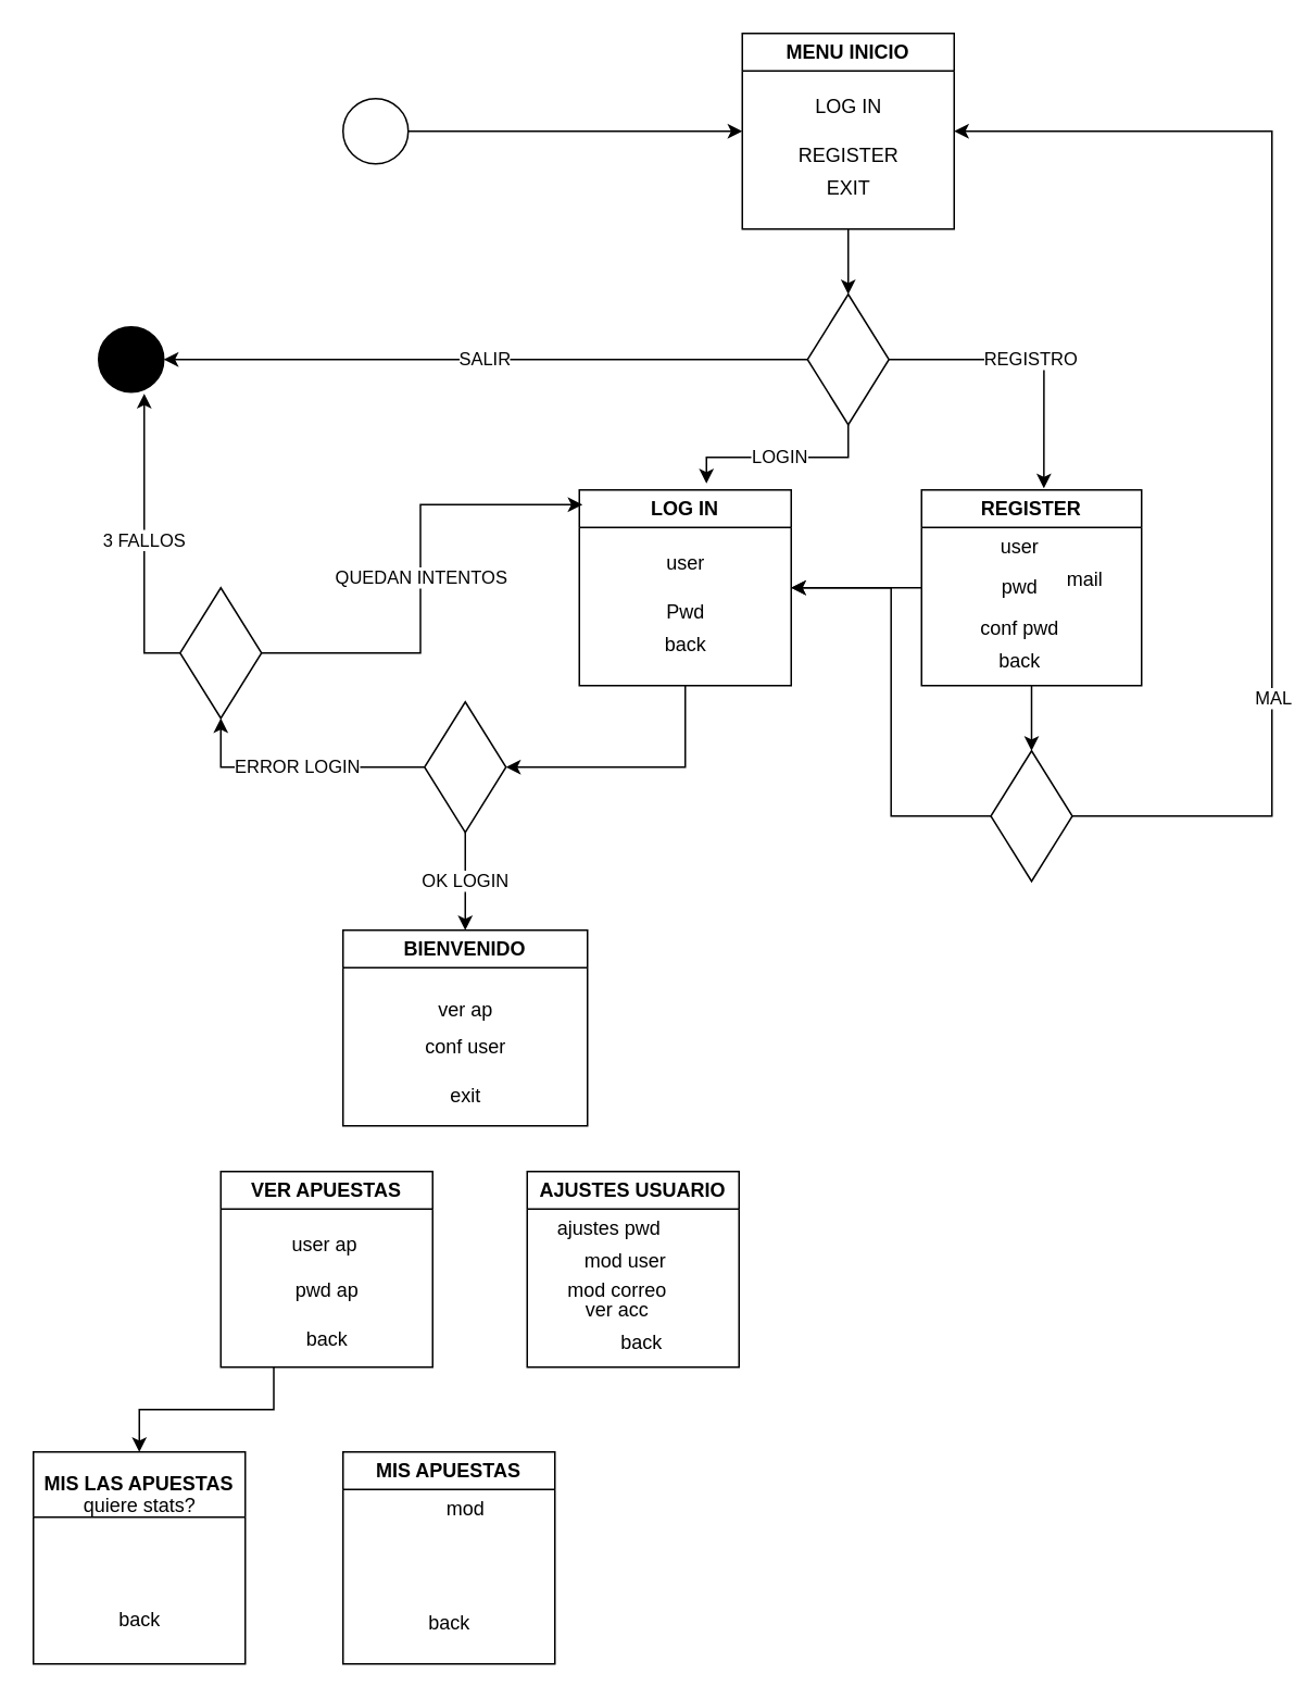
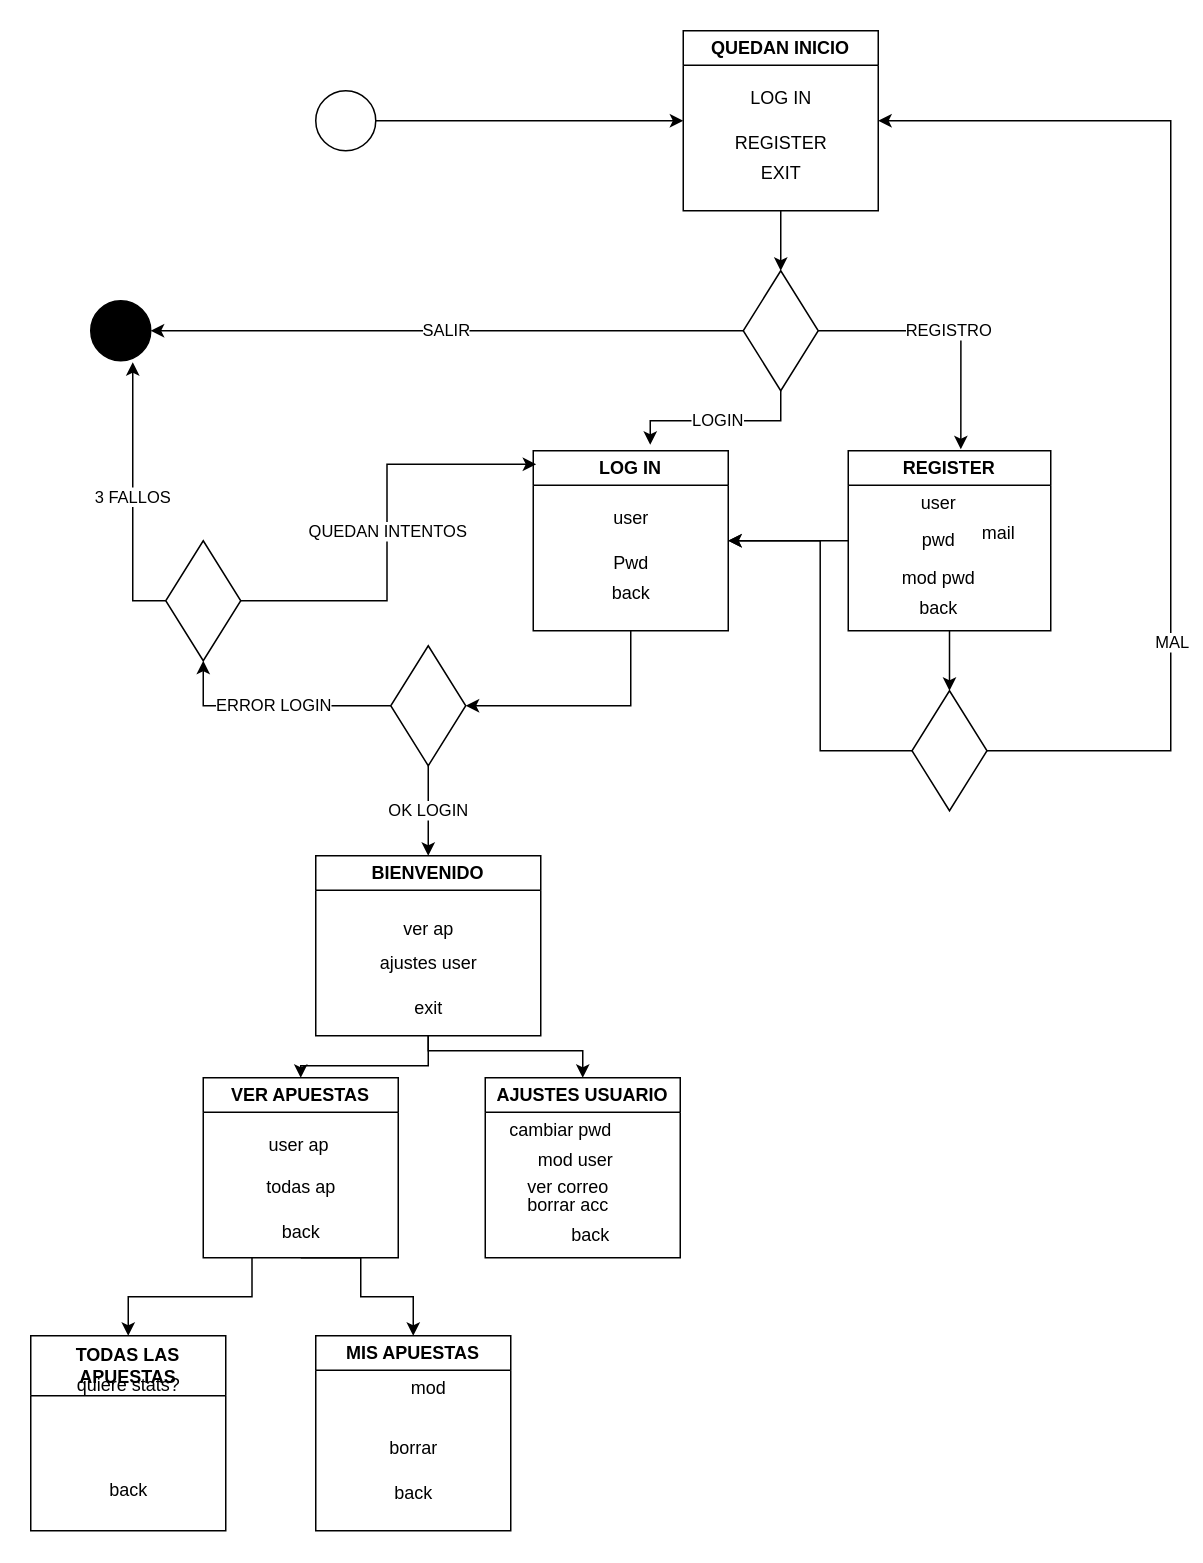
  <mxCell id="0" />
  <mxCell id="1" parent="0" />
- <mxCell id="2" value="MENU INICIO" style="swimlane;whiteSpace=wrap;html=1;" parent="1" vertex="1"><mxGeometry x="455" y="20" width="130" height="120" as="geometry" /></mxCell>
+ <mxCell id="2" value="QUEDAN INICIO" style="swimlane;whiteSpace=wrap;html=1;" parent="1" vertex="1"><mxGeometry x="455" y="20" width="130" height="120" as="geometry" /></mxCell>
  <mxCell id="3" value="LOG IN" style="text;html=1;align=center;verticalAlign=middle;resizable=0;points=[];autosize=1;strokeColor=none;fillColor=none;" parent="2" vertex="1"><mxGeometry x="35" y="30" width="60" height="30" as="geometry" /></mxCell>
  <mxCell id="4" value="REGISTER" style="text;html=1;align=center;verticalAlign=middle;resizable=0;points=[];autosize=1;strokeColor=none;fillColor=none;" parent="2" vertex="1"><mxGeometry x="25" y="60" width="80" height="30" as="geometry" /></mxCell>
  <mxCell id="5" value="EXIT" style="text;html=1;align=center;verticalAlign=middle;resizable=0;points=[];autosize=1;strokeColor=none;fillColor=none;" parent="2" vertex="1"><mxGeometry x="40" y="80" width="50" height="30" as="geometry" /></mxCell>
+ <mxCell id="6" style="edgeStyle=orthogonalEdgeStyle;rounded=0;orthogonalLoop=1;jettySize=auto;html=1;exitX=0.5;exitY=1;exitDx=0;exitDy=0;entryX=0.5;entryY=0;entryDx=0;entryDy=0;" parent="1" source="8" target="22" edge="1"><mxGeometry relative="1" as="geometry"><Array as="points"><mxPoint x="240" y="838" /><mxPoint x="240" y="864" /><mxPoint x="275" y="864" /></Array></mxGeometry></mxCell>
  <mxCell id="7" style="edgeStyle=orthogonalEdgeStyle;rounded=0;orthogonalLoop=1;jettySize=auto;html=1;exitX=0.25;exitY=1;exitDx=0;exitDy=0;entryX=0.5;entryY=0;entryDx=0;entryDy=0;" parent="1" source="8" target="26" edge="1"><mxGeometry relative="1" as="geometry" /></mxCell>
  <mxCell id="8" value="VER APUESTAS" style="swimlane;whiteSpace=wrap;html=1;" parent="1" vertex="1"><mxGeometry x="135" y="718" width="130" height="120" as="geometry" /></mxCell>
  <mxCell id="9" value="user ap" style="text;html=1;strokeColor=none;fillColor=none;align=center;verticalAlign=middle;whiteSpace=wrap;rounded=0;" parent="8" vertex="1"><mxGeometry x="34" y="30" width="60" height="30" as="geometry" /></mxCell>
- <mxCell id="10" value="pwd ap" style="text;html=1;align=center;verticalAlign=middle;resizable=0;points=[];autosize=1;strokeColor=none;fillColor=none;" parent="8" vertex="1"><mxGeometry x="30" y="58" width="70" height="30" as="geometry" /></mxCell>
+ <mxCell id="10" value="todas ap" style="text;html=1;align=center;verticalAlign=middle;resizable=0;points=[];autosize=1;strokeColor=none;fillColor=none;" parent="8" vertex="1"><mxGeometry x="30" y="58" width="70" height="30" as="geometry" /></mxCell>
  <mxCell id="11" value="back" style="text;html=1;align=center;verticalAlign=middle;resizable=0;points=[];autosize=1;strokeColor=none;fillColor=none;" parent="8" vertex="1"><mxGeometry x="40" y="88" width="50" height="30" as="geometry" /></mxCell>
  <mxCell id="12" value="AJUSTES USUARIO" style="swimlane;whiteSpace=wrap;html=1;" parent="1" vertex="1"><mxGeometry x="323" y="718" width="130" height="120" as="geometry" /></mxCell>
- <mxCell id="13" value="mod correo" style="text;html=1;align=center;verticalAlign=middle;resizable=0;points=[];autosize=1;strokeColor=none;fillColor=none;" parent="12" vertex="1"><mxGeometry x="15" y="58" width="80" height="30" as="geometry" /></mxCell>
+ <mxCell id="13" value="ver correo" style="text;html=1;align=center;verticalAlign=middle;resizable=0;points=[];autosize=1;strokeColor=none;fillColor=none;" parent="12" vertex="1"><mxGeometry x="15" y="58" width="80" height="30" as="geometry" /></mxCell>
  <mxCell id="14" style="edgeStyle=orthogonalEdgeStyle;rounded=0;orthogonalLoop=1;jettySize=auto;html=1;exitX=0;exitY=0.5;exitDx=0;exitDy=0;entryX=1;entryY=0.5;entryDx=0;entryDy=0;" parent="1" source="16" target="29" edge="1"><mxGeometry relative="1" as="geometry" /></mxCell>
  <mxCell id="15" style="edgeStyle=orthogonalEdgeStyle;rounded=0;orthogonalLoop=1;jettySize=auto;html=1;entryX=0.5;entryY=0;entryDx=0;entryDy=0;" parent="1" source="16" target="49" edge="1"><mxGeometry relative="1" as="geometry" /></mxCell>
  <mxCell id="16" value="REGISTER" style="swimlane;whiteSpace=wrap;html=1;" parent="1" vertex="1"><mxGeometry x="565" y="300" width="135" height="120" as="geometry" /></mxCell>
- <mxCell id="17" value="conf pwd" style="text;html=1;align=center;verticalAlign=middle;resizable=0;points=[];autosize=1;strokeColor=none;fillColor=none;" parent="16" vertex="1"><mxGeometry x="25" y="70" width="70" height="30" as="geometry" /></mxCell>
+ <mxCell id="17" value="mod pwd" style="text;html=1;align=center;verticalAlign=middle;resizable=0;points=[];autosize=1;strokeColor=none;fillColor=none;" parent="16" vertex="1"><mxGeometry x="25" y="70" width="70" height="30" as="geometry" /></mxCell>
  <mxCell id="18" value="user" style="text;html=1;align=center;verticalAlign=middle;resizable=0;points=[];autosize=1;strokeColor=none;fillColor=none;" parent="16" vertex="1"><mxGeometry x="35" y="20" width="50" height="30" as="geometry" /></mxCell>
  <mxCell id="19" value="back" style="text;html=1;align=center;verticalAlign=middle;resizable=0;points=[];autosize=1;strokeColor=none;fillColor=none;" parent="16" vertex="1"><mxGeometry x="35" y="90" width="50" height="30" as="geometry" /></mxCell>
  <mxCell id="20" value="pwd" style="text;html=1;align=center;verticalAlign=middle;resizable=0;points=[];autosize=1;strokeColor=none;fillColor=none;" parent="16" vertex="1"><mxGeometry x="35" y="45" width="50" height="30" as="geometry" /></mxCell>
  <mxCell id="21" value="mail" style="text;html=1;align=center;verticalAlign=middle;resizable=0;points=[];autosize=1;strokeColor=none;fillColor=none;" parent="16" vertex="1"><mxGeometry x="75" y="40" width="50" height="30" as="geometry" /></mxCell>
  <mxCell id="22" value="MIS APUESTAS" style="swimlane;whiteSpace=wrap;html=1;" parent="1" vertex="1"><mxGeometry x="210" y="890" width="130" height="130" as="geometry" /></mxCell>
  <mxCell id="23" value="mod" style="text;html=1;align=center;verticalAlign=middle;resizable=0;points=[];autosize=1;strokeColor=none;fillColor=none;" parent="22" vertex="1"><mxGeometry x="50" y="20" width="50" height="30" as="geometry" /></mxCell>
  <mxCell id="24" value="back" style="text;html=1;align=center;verticalAlign=middle;resizable=0;points=[];autosize=1;strokeColor=none;fillColor=none;" parent="22" vertex="1"><mxGeometry x="40" y="90" width="50" height="30" as="geometry" /></mxCell>
- <mxCell id="26" value="MIS LAS APUESTAS" style="swimlane;whiteSpace=wrap;html=1;startSize=40;" parent="1" vertex="1"><mxGeometry x="20" y="890" width="130" height="130" as="geometry" /></mxCell>
+ <mxCell id="25" value="borrar" style="text;html=1;align=center;verticalAlign=middle;resizable=0;points=[];autosize=1;strokeColor=none;fillColor=none;" parent="22" vertex="1"><mxGeometry x="35" y="60" width="60" height="30" as="geometry" /></mxCell>
+ <mxCell id="26" value="TODAS LAS APUESTAS" style="swimlane;whiteSpace=wrap;html=1;startSize=40;" parent="1" vertex="1"><mxGeometry x="20" y="890" width="130" height="130" as="geometry" /></mxCell>
  <mxCell id="27" value="quiere stats?" style="text;html=1;align=center;verticalAlign=middle;resizable=0;points=[];autosize=1;strokeColor=none;fillColor=none;" parent="26" vertex="1"><mxGeometry x="20" y="18" width="90" height="30" as="geometry" /></mxCell>
  <mxCell id="28" style="edgeStyle=orthogonalEdgeStyle;rounded=0;orthogonalLoop=1;jettySize=auto;html=1;exitX=0.5;exitY=1;exitDx=0;exitDy=0;entryX=1;entryY=0.5;entryDx=0;entryDy=0;" parent="1" source="29" target="51" edge="1"><mxGeometry relative="1" as="geometry" /></mxCell>
  <mxCell id="29" value="LOG IN" style="swimlane;whiteSpace=wrap;html=1;startSize=23;" parent="1" vertex="1"><mxGeometry x="355" y="300" width="130" height="120" as="geometry" /></mxCell>
  <mxCell id="30" value="Pwd" style="text;html=1;align=center;verticalAlign=middle;resizable=0;points=[];autosize=1;strokeColor=none;fillColor=none;" parent="29" vertex="1"><mxGeometry x="40" y="60" width="50" height="30" as="geometry" /></mxCell>
  <mxCell id="31" value="user" style="text;html=1;align=center;verticalAlign=middle;resizable=0;points=[];autosize=1;strokeColor=none;fillColor=none;" parent="29" vertex="1"><mxGeometry x="40" y="30" width="50" height="30" as="geometry" /></mxCell>
  <mxCell id="32" value="back" style="text;html=1;align=center;verticalAlign=middle;resizable=0;points=[];autosize=1;strokeColor=none;fillColor=none;" parent="29" vertex="1"><mxGeometry x="40" y="80" width="50" height="30" as="geometry" /></mxCell>
+ <mxCell id="33" style="edgeStyle=orthogonalEdgeStyle;rounded=0;orthogonalLoop=1;jettySize=auto;html=1;exitX=0.5;exitY=1;exitDx=0;exitDy=0;" parent="1" source="35" target="8" edge="1"><mxGeometry relative="1" as="geometry" /></mxCell>
+ <mxCell id="34" style="edgeStyle=orthogonalEdgeStyle;rounded=0;orthogonalLoop=1;jettySize=auto;html=1;exitX=0.5;exitY=1;exitDx=0;exitDy=0;entryX=0.5;entryY=0;entryDx=0;entryDy=0;" parent="1" source="35" target="12" edge="1"><mxGeometry relative="1" as="geometry"><Array as="points"><mxPoint x="285" y="700" /><mxPoint x="388" y="700" /></Array></mxGeometry></mxCell>
  <mxCell id="35" value="&lt;b style=&quot;border-color: var(--border-color);&quot;&gt;BIENVENIDO&lt;/b&gt;" style="swimlane;whiteSpace=wrap;html=1;startSize=23;" parent="1" vertex="1"><mxGeometry x="210" y="570" width="150" height="120" as="geometry" /></mxCell>
- <mxCell id="36" value="conf user" style="text;html=1;align=center;verticalAlign=middle;resizable=0;points=[];autosize=1;strokeColor=none;fillColor=none;" parent="35" vertex="1"><mxGeometry x="30" y="56.5" width="90" height="30" as="geometry" /></mxCell>
+ <mxCell id="36" value="ajustes user" style="text;html=1;align=center;verticalAlign=middle;resizable=0;points=[];autosize=1;strokeColor=none;fillColor=none;" parent="35" vertex="1"><mxGeometry x="30" y="56.5" width="90" height="30" as="geometry" /></mxCell>
  <mxCell id="37" value="ver ap" style="text;html=1;align=center;verticalAlign=middle;resizable=0;points=[];autosize=1;strokeColor=none;fillColor=none;" parent="35" vertex="1"><mxGeometry x="45" y="33.5" width="60" height="30" as="geometry" /></mxCell>
  <mxCell id="38" value="exit" style="text;html=1;align=center;verticalAlign=middle;resizable=0;points=[];autosize=1;strokeColor=none;fillColor=none;" parent="35" vertex="1"><mxGeometry x="55" y="86.5" width="40" height="30" as="geometry" /></mxCell>
  <mxCell id="39" value="back" style="text;html=1;align=center;verticalAlign=middle;resizable=0;points=[];autosize=1;strokeColor=none;fillColor=none;" parent="1" vertex="1"><mxGeometry x="60" y="978" width="50" height="30" as="geometry" /></mxCell>
- <mxCell id="40" value="ajustes pwd" style="text;html=1;align=center;verticalAlign=middle;resizable=0;points=[];autosize=1;strokeColor=none;fillColor=none;" parent="1" vertex="1"><mxGeometry x="328" y="738" width="90" height="30" as="geometry" /></mxCell>
+ <mxCell id="40" value="cambiar pwd" style="text;html=1;align=center;verticalAlign=middle;resizable=0;points=[];autosize=1;strokeColor=none;fillColor=none;" parent="1" vertex="1"><mxGeometry x="328" y="738" width="90" height="30" as="geometry" /></mxCell>
  <mxCell id="41" value="mod user" style="text;html=1;align=center;verticalAlign=middle;resizable=0;points=[];autosize=1;strokeColor=none;fillColor=none;" parent="1" vertex="1"><mxGeometry x="348" y="758" width="70" height="30" as="geometry" /></mxCell>
- <mxCell id="42" value="ver acc" style="text;html=1;align=center;verticalAlign=middle;resizable=0;points=[];autosize=1;strokeColor=none;fillColor=none;" parent="1" vertex="1"><mxGeometry x="338" y="788" width="80" height="30" as="geometry" /></mxCell>
+ <mxCell id="42" value="borrar acc" style="text;html=1;align=center;verticalAlign=middle;resizable=0;points=[];autosize=1;strokeColor=none;fillColor=none;" parent="1" vertex="1"><mxGeometry x="338" y="788" width="80" height="30" as="geometry" /></mxCell>
  <mxCell id="43" value="back" style="text;html=1;align=center;verticalAlign=middle;resizable=0;points=[];autosize=1;strokeColor=none;fillColor=none;" parent="1" vertex="1"><mxGeometry x="368" y="808" width="50" height="30" as="geometry" /></mxCell>
  <mxCell id="44" style="edgeStyle=orthogonalEdgeStyle;rounded=0;orthogonalLoop=1;jettySize=auto;html=1;entryX=0;entryY=0.5;entryDx=0;entryDy=0;" parent="1" source="45" target="2" edge="1"><mxGeometry relative="1" as="geometry"><Array as="points"><mxPoint x="360" y="80" /><mxPoint x="360" y="80" /></Array></mxGeometry></mxCell>
  <mxCell id="45" value="" style="ellipse;whiteSpace=wrap;html=1;aspect=fixed;" parent="1" vertex="1"><mxGeometry x="210" y="60" width="40" height="40" as="geometry" /></mxCell>
  <mxCell id="46" style="edgeStyle=orthogonalEdgeStyle;rounded=0;orthogonalLoop=1;jettySize=auto;html=1;entryX=1;entryY=0.5;entryDx=0;entryDy=0;" parent="1" source="49" target="2" edge="1"><mxGeometry relative="1" as="geometry"><Array as="points"><mxPoint x="780" y="500" /><mxPoint x="780" y="80" /></Array></mxGeometry></mxCell>
  <mxCell id="47" value="MAL" style="edgeLabel;html=1;align=center;verticalAlign=middle;resizable=0;points=[];" parent="46" vertex="1" connectable="0"><mxGeometry x="-0.47" y="-5" relative="1" as="geometry"><mxPoint x="-5" as="offset" /></mxGeometry></mxCell>
  <mxCell id="48" style="edgeStyle=orthogonalEdgeStyle;rounded=0;orthogonalLoop=1;jettySize=auto;html=1;entryX=1;entryY=0.5;entryDx=0;entryDy=0;" parent="1" source="49" target="29" edge="1"><mxGeometry relative="1" as="geometry" /></mxCell>
  <mxCell id="49" value="" style="rhombus;whiteSpace=wrap;html=1;" parent="1" vertex="1"><mxGeometry x="607.5" y="460" width="50" height="80" as="geometry" /></mxCell>
  <mxCell id="50" value="ERROR LOGIN" style="edgeStyle=orthogonalEdgeStyle;rounded=0;orthogonalLoop=1;jettySize=auto;html=1;entryX=0.5;entryY=1;entryDx=0;entryDy=0;" parent="1" source="51" target="59" edge="1"><mxGeometry relative="1" as="geometry" /></mxCell>
  <mxCell id="51" value="" style="rhombus;whiteSpace=wrap;html=1;" parent="1" vertex="1"><mxGeometry x="260" y="430" width="50" height="80" as="geometry" /></mxCell>
  <mxCell id="52" value="SALIR" style="edgeStyle=orthogonalEdgeStyle;rounded=0;orthogonalLoop=1;jettySize=auto;html=1;entryX=1;entryY=0.5;entryDx=0;entryDy=0;" parent="1" source="53" target="57" edge="1"><mxGeometry relative="1" as="geometry" /></mxCell>
  <mxCell id="53" value="" style="rhombus;whiteSpace=wrap;html=1;" parent="1" vertex="1"><mxGeometry x="495" y="180" width="50" height="80" as="geometry" /></mxCell>
  <mxCell id="54" style="edgeStyle=orthogonalEdgeStyle;rounded=0;orthogonalLoop=1;jettySize=auto;html=1;entryX=0.5;entryY=0;entryDx=0;entryDy=0;exitX=0.5;exitY=1;exitDx=0;exitDy=0;" parent="1" source="2" target="53" edge="1"><mxGeometry relative="1" as="geometry"><mxPoint x="520" y="150" as="sourcePoint" /></mxGeometry></mxCell>
  <mxCell id="55" value="LOGIN" style="edgeStyle=orthogonalEdgeStyle;rounded=0;orthogonalLoop=1;jettySize=auto;html=1;entryX=0.6;entryY=-0.033;entryDx=0;entryDy=0;entryPerimeter=0;exitX=0.5;exitY=1;exitDx=0;exitDy=0;" parent="1" source="53" target="29" edge="1"><mxGeometry relative="1" as="geometry" /></mxCell>
  <mxCell id="56" value="REGISTRO" style="edgeStyle=orthogonalEdgeStyle;rounded=0;orthogonalLoop=1;jettySize=auto;html=1;entryX=0.556;entryY=-0.008;entryDx=0;entryDy=0;entryPerimeter=0;" parent="1" source="53" target="16" edge="1"><mxGeometry relative="1" as="geometry" /></mxCell>
  <mxCell id="57" value="" style="ellipse;whiteSpace=wrap;html=1;aspect=fixed;fillColor=#000000;" parent="1" vertex="1"><mxGeometry x="60" y="200" width="40" height="40" as="geometry" /></mxCell>
  <mxCell id="58" value="OK LOGIN" style="edgeStyle=orthogonalEdgeStyle;rounded=0;orthogonalLoop=1;jettySize=auto;html=1;entryX=0.5;entryY=0;entryDx=0;entryDy=0;" parent="1" source="51" target="35" edge="1"><mxGeometry relative="1" as="geometry" /></mxCell>
  <mxCell id="59" value="" style="rhombus;whiteSpace=wrap;html=1;" vertex="1" parent="1"><mxGeometry x="110" y="360" width="50" height="80" as="geometry" /></mxCell>
  <mxCell id="60" value="3 FALLOS" style="edgeStyle=orthogonalEdgeStyle;rounded=0;orthogonalLoop=1;jettySize=auto;html=1;entryX=0.7;entryY=1.025;entryDx=0;entryDy=0;entryPerimeter=0;" edge="1" parent="1" source="59" target="57"><mxGeometry relative="1" as="geometry" /></mxCell>
  <mxCell id="61" value="QUEDAN INTENTOS" style="edgeStyle=orthogonalEdgeStyle;rounded=0;orthogonalLoop=1;jettySize=auto;html=1;entryX=0.015;entryY=0.075;entryDx=0;entryDy=0;entryPerimeter=0;" edge="1" parent="1" source="59" target="29"><mxGeometry relative="1" as="geometry" /></mxCell>
